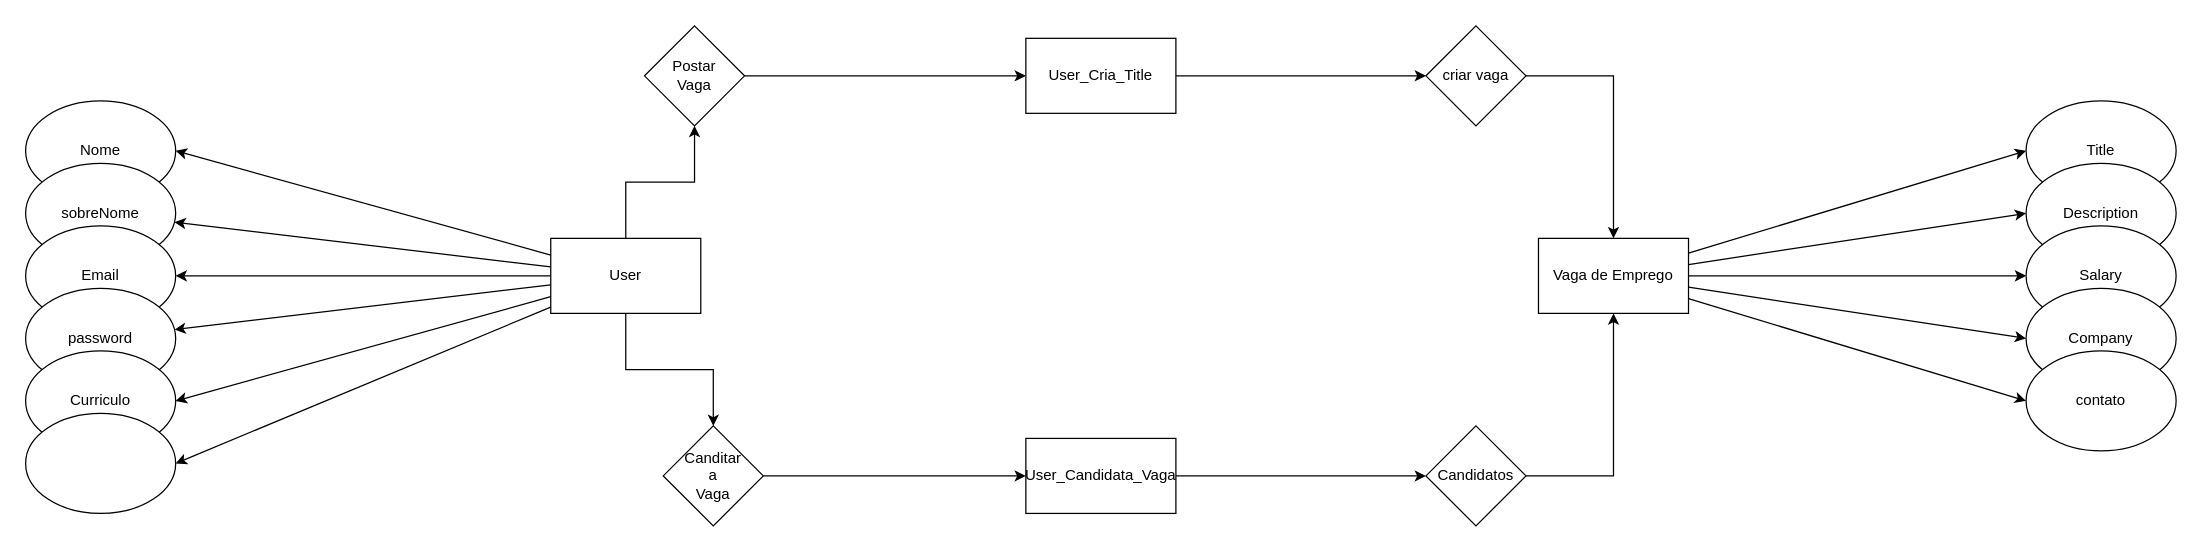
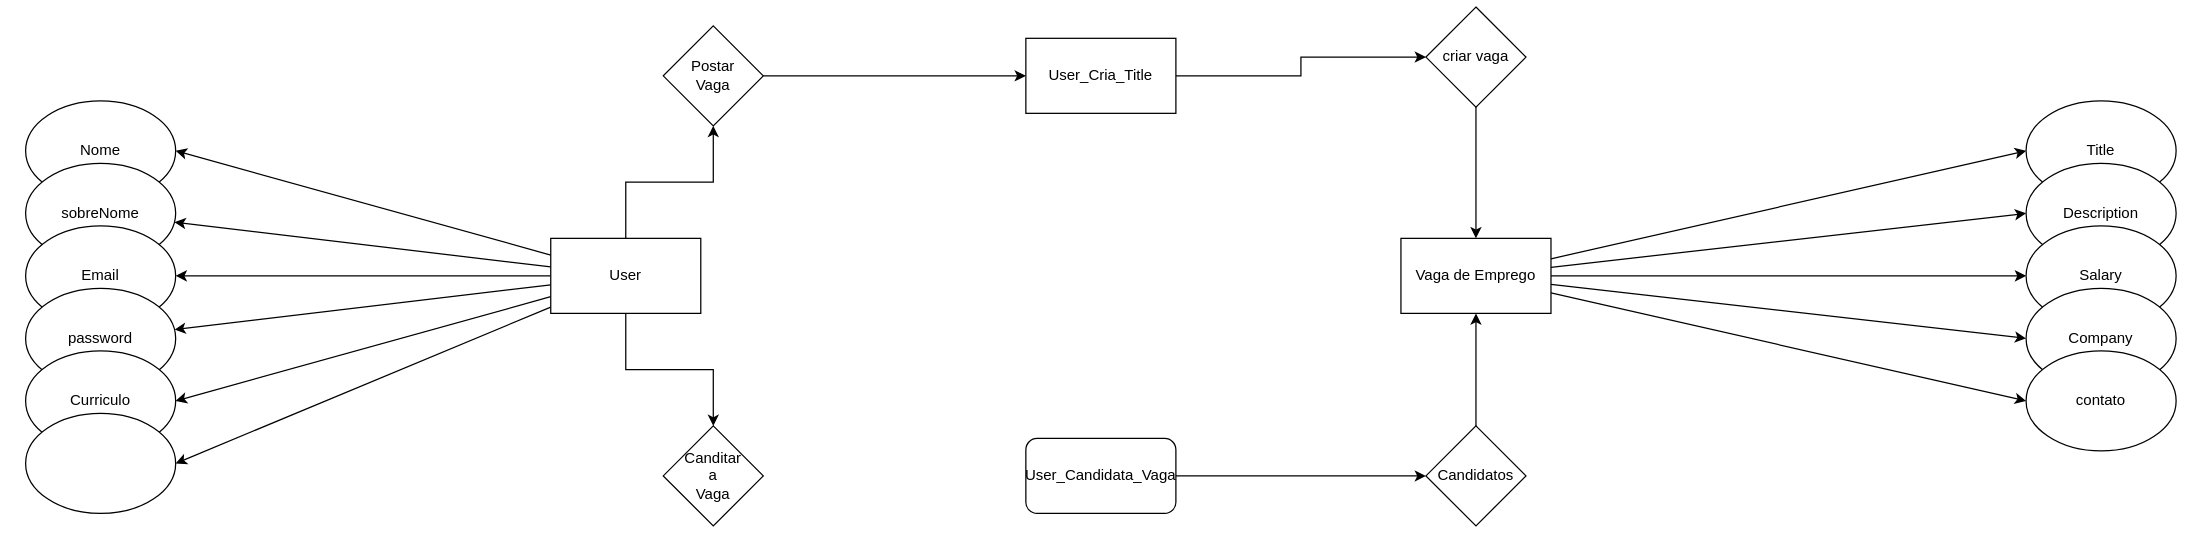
  <mxCell id="0" />
  <mxCell id="1" parent="0" />
  <mxCell id="2" value="Title&lt;br&gt;" style="ellipse;whiteSpace=wrap;html=1;" vertex="1" parent="1"><mxGeometry x="1620" y="80" width="120" height="80" as="geometry" /></mxCell>
  <mxCell id="3" style="edgeStyle=orthogonalEdgeStyle;rounded=0;orthogonalLoop=1;jettySize=auto;html=1;entryX=0.5;entryY=1;entryDx=0;entryDy=0;" edge="1" parent="1" source="11" target="23"><mxGeometry relative="1" as="geometry" /></mxCell>
  <mxCell id="4" style="edgeStyle=orthogonalEdgeStyle;rounded=0;orthogonalLoop=1;jettySize=auto;html=1;entryX=0.5;entryY=0;entryDx=0;entryDy=0;" edge="1" parent="1" source="11" target="27"><mxGeometry relative="1" as="geometry" /></mxCell>
  <mxCell id="5" style="edgeStyle=none;rounded=0;orthogonalLoop=1;jettySize=auto;html=1;" edge="1" parent="1" source="11" target="31"><mxGeometry relative="1" as="geometry" /></mxCell>
  <mxCell id="6" style="edgeStyle=none;rounded=0;orthogonalLoop=1;jettySize=auto;html=1;entryX=1;entryY=0.5;entryDx=0;entryDy=0;" edge="1" parent="1" source="11" target="32"><mxGeometry relative="1" as="geometry" /></mxCell>
  <mxCell id="7" style="edgeStyle=none;rounded=0;orthogonalLoop=1;jettySize=auto;html=1;" edge="1" parent="1" source="11" target="33"><mxGeometry relative="1" as="geometry" /></mxCell>
  <mxCell id="8" style="edgeStyle=none;rounded=0;orthogonalLoop=1;jettySize=auto;html=1;entryX=1;entryY=0.5;entryDx=0;entryDy=0;" edge="1" parent="1" source="11" target="34"><mxGeometry relative="1" as="geometry" /></mxCell>
  <mxCell id="9" style="edgeStyle=none;rounded=0;orthogonalLoop=1;jettySize=auto;html=1;entryX=1;entryY=0.5;entryDx=0;entryDy=0;" edge="1" parent="1" source="11" target="30"><mxGeometry relative="1" as="geometry" /></mxCell>
  <mxCell id="10" style="edgeStyle=none;rounded=0;orthogonalLoop=1;jettySize=auto;html=1;entryX=1;entryY=0.5;entryDx=0;entryDy=0;" edge="1" parent="1" source="11" target="35"><mxGeometry relative="1" as="geometry" /></mxCell>
  <mxCell id="11" value="User" style="rounded=0;whiteSpace=wrap;html=1;" vertex="1" parent="1"><mxGeometry x="440" y="190" width="120" height="60" as="geometry" /></mxCell>
  <mxCell id="12" style="edgeStyle=none;rounded=0;orthogonalLoop=1;jettySize=auto;html=1;entryX=0;entryY=0.5;entryDx=0;entryDy=0;" edge="1" parent="1" source="17" target="2"><mxGeometry relative="1" as="geometry" /></mxCell>
  <mxCell id="13" style="edgeStyle=none;rounded=0;orthogonalLoop=1;jettySize=auto;html=1;entryX=0;entryY=0.5;entryDx=0;entryDy=0;" edge="1" parent="1" source="17" target="36"><mxGeometry relative="1" as="geometry" /></mxCell>
  <mxCell id="14" style="edgeStyle=none;rounded=0;orthogonalLoop=1;jettySize=auto;html=1;entryX=0;entryY=0.5;entryDx=0;entryDy=0;" edge="1" parent="1" source="17" target="37"><mxGeometry relative="1" as="geometry" /></mxCell>
  <mxCell id="15" style="edgeStyle=none;rounded=0;orthogonalLoop=1;jettySize=auto;html=1;entryX=0;entryY=0.5;entryDx=0;entryDy=0;" edge="1" parent="1" source="17" target="38"><mxGeometry relative="1" as="geometry" /></mxCell>
  <mxCell id="16" style="edgeStyle=none;rounded=0;orthogonalLoop=1;jettySize=auto;html=1;entryX=0;entryY=0.5;entryDx=0;entryDy=0;" edge="1" parent="1" source="17" target="39"><mxGeometry relative="1" as="geometry" /></mxCell>
- <mxCell id="17" value="Vaga de Emprego&lt;br&gt;" style="rounded=0;whiteSpace=wrap;html=1;" vertex="1" parent="1"><mxGeometry x="1230" y="190" width="120" height="60" as="geometry" /></mxCell>
+ <mxCell id="17" value="Vaga de Emprego&lt;br&gt;" style="rounded=0;whiteSpace=wrap;html=1;" vertex="1" parent="1"><mxGeometry x="1120" y="190" width="120" height="60" as="geometry" /></mxCell>
  <mxCell id="18" style="edgeStyle=orthogonalEdgeStyle;rounded=0;orthogonalLoop=1;jettySize=auto;html=1;entryX=0;entryY=0.5;entryDx=0;entryDy=0;" edge="1" parent="1" source="19" target="25"><mxGeometry relative="1" as="geometry" /></mxCell>
  <mxCell id="19" value="User_Cria_Title" style="rounded=0;whiteSpace=wrap;html=1;" vertex="1" parent="1"><mxGeometry x="820" y="30" width="120" height="60" as="geometry" /></mxCell>
  <mxCell id="20" style="edgeStyle=orthogonalEdgeStyle;rounded=0;orthogonalLoop=1;jettySize=auto;html=1;entryX=0;entryY=0.5;entryDx=0;entryDy=0;" edge="1" parent="1" source="21" target="29"><mxGeometry relative="1" as="geometry" /></mxCell>
- <mxCell id="21" value="User_Candidata_Vaga" style="rounded=0;whiteSpace=wrap;html=1;" vertex="1" parent="1"><mxGeometry x="820" y="350" width="120" height="60" as="geometry" /></mxCell>
+ <mxCell id="21" value="User_Candidata_Vaga" style="whiteSpace=wrap;html=1;rounded=1;" vertex="1" parent="1"><mxGeometry x="820" y="350" width="120" height="60" as="geometry" /></mxCell>
  <mxCell id="22" style="edgeStyle=orthogonalEdgeStyle;rounded=0;orthogonalLoop=1;jettySize=auto;html=1;entryX=0;entryY=0.5;entryDx=0;entryDy=0;" edge="1" parent="1" source="23" target="19"><mxGeometry relative="1" as="geometry" /></mxCell>
- <mxCell id="23" value="Postar&lt;br&gt;Vaga" style="rhombus;whiteSpace=wrap;html=1;" vertex="1" parent="1"><mxGeometry x="515" y="20" width="80" height="80" as="geometry" /></mxCell>
+ <mxCell id="23" value="Postar&lt;br&gt;Vaga" style="rhombus;whiteSpace=wrap;html=1;" vertex="1" parent="1"><mxGeometry x="530" y="20" width="80" height="80" as="geometry" /></mxCell>
  <mxCell id="24" style="edgeStyle=orthogonalEdgeStyle;rounded=0;orthogonalLoop=1;jettySize=auto;html=1;entryX=0.5;entryY=0;entryDx=0;entryDy=0;" edge="1" parent="1" source="25" target="17"><mxGeometry relative="1" as="geometry" /></mxCell>
- <mxCell id="25" value="criar vaga" style="rhombus;whiteSpace=wrap;html=1;" vertex="1" parent="1"><mxGeometry x="1140" y="20" width="80" height="80" as="geometry" /></mxCell>
- <mxCell id="26" style="edgeStyle=orthogonalEdgeStyle;rounded=0;orthogonalLoop=1;jettySize=auto;html=1;entryX=0;entryY=0.5;entryDx=0;entryDy=0;" edge="1" parent="1" source="27" target="21"><mxGeometry relative="1" as="geometry" /></mxCell>
+ <mxCell id="25" value="criar vaga" style="rhombus;whiteSpace=wrap;html=1;" vertex="1" parent="1"><mxGeometry x="1140" y="5" width="80" height="80" as="geometry" /></mxCell>
  <mxCell id="27" value="Canditar&lt;br&gt;a&lt;br&gt;Vaga" style="rhombus;whiteSpace=wrap;html=1;" vertex="1" parent="1"><mxGeometry x="530" y="340" width="80" height="80" as="geometry" /></mxCell>
  <mxCell id="28" style="edgeStyle=orthogonalEdgeStyle;rounded=0;orthogonalLoop=1;jettySize=auto;html=1;" edge="1" parent="1" source="29" target="17"><mxGeometry relative="1" as="geometry" /></mxCell>
  <mxCell id="29" value="Candidatos" style="rhombus;whiteSpace=wrap;html=1;" vertex="1" parent="1"><mxGeometry x="1140" y="340" width="80" height="80" as="geometry" /></mxCell>
  <mxCell id="30" value="Nome" style="ellipse;whiteSpace=wrap;html=1;" vertex="1" parent="1"><mxGeometry x="20" y="80" width="120" height="80" as="geometry" /></mxCell>
  <mxCell id="31" value="sobreNome" style="ellipse;whiteSpace=wrap;html=1;" vertex="1" parent="1"><mxGeometry x="20" y="130" width="120" height="80" as="geometry" /></mxCell>
  <mxCell id="32" value="Email" style="ellipse;whiteSpace=wrap;html=1;" vertex="1" parent="1"><mxGeometry x="20" y="180" width="120" height="80" as="geometry" /></mxCell>
  <mxCell id="33" value="password" style="ellipse;whiteSpace=wrap;html=1;" vertex="1" parent="1"><mxGeometry x="20" y="230" width="120" height="80" as="geometry" /></mxCell>
  <mxCell id="34" value="Curriculo" style="ellipse;whiteSpace=wrap;html=1;" vertex="1" parent="1"><mxGeometry x="20" y="280" width="120" height="80" as="geometry" /></mxCell>
  <mxCell id="35" value="" style="ellipse;whiteSpace=wrap;html=1;" vertex="1" parent="1"><mxGeometry x="20" y="330" width="120" height="80" as="geometry" /></mxCell>
  <mxCell id="36" value="Description" style="ellipse;whiteSpace=wrap;html=1;" vertex="1" parent="1"><mxGeometry x="1620" y="130" width="120" height="80" as="geometry" /></mxCell>
  <mxCell id="37" value="Salary" style="ellipse;whiteSpace=wrap;html=1;" vertex="1" parent="1"><mxGeometry x="1620" y="180" width="120" height="80" as="geometry" /></mxCell>
  <mxCell id="38" value="Company" style="ellipse;whiteSpace=wrap;html=1;" vertex="1" parent="1"><mxGeometry x="1620" y="230" width="120" height="80" as="geometry" /></mxCell>
  <mxCell id="39" value="contato" style="ellipse;whiteSpace=wrap;html=1;" vertex="1" parent="1"><mxGeometry x="1620" y="280" width="120" height="80" as="geometry" /></mxCell>
